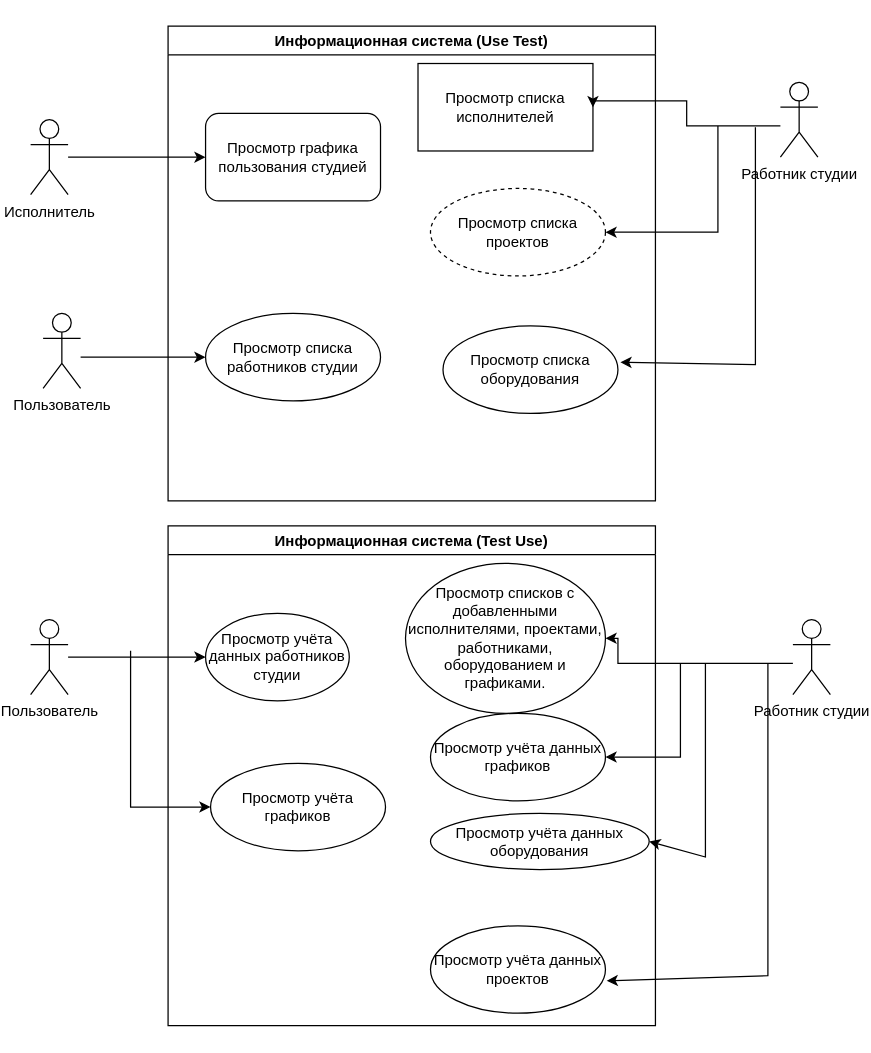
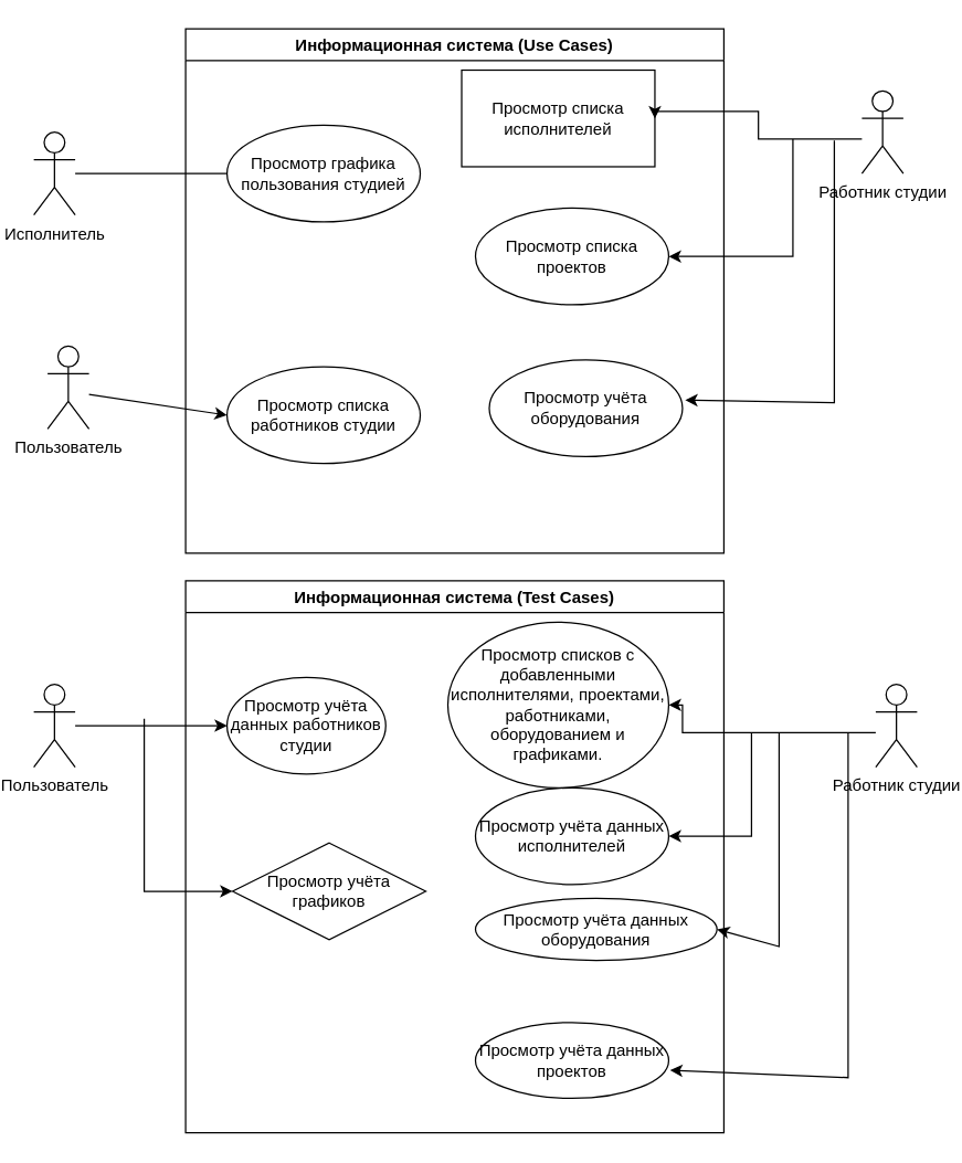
  <mxCell id="0" />
  <mxCell id="1" parent="0" />
- <mxCell id="2" style="edgeStyle=orthogonalEdgeStyle;rounded=0;orthogonalLoop=1;jettySize=auto;html=1;entryX=0;entryY=0.5;entryDx=0;entryDy=0;" parent="1" source="3" target="7" edge="1"><mxGeometry relative="1" as="geometry" /></mxCell>
+ <mxCell id="2" style="edgeStyle=orthogonalEdgeStyle;rounded=0;orthogonalLoop=1;jettySize=auto;html=1;entryX=0;entryY=0.5;entryDx=0;entryDy=0;endArrow=none;" parent="1" source="3" target="7" edge="1"><mxGeometry relative="1" as="geometry" /></mxCell>
  <mxCell id="3" value="Исполнитель" style="shape=umlActor;verticalLabelPosition=bottom;verticalAlign=top;html=1;outlineConnect=0;" parent="1" vertex="1"><mxGeometry x="20" y="95" width="30" height="60" as="geometry" /></mxCell>
- <mxCell id="4" value="Информационная система (Use Test)" style="swimlane;" parent="1" vertex="1"><mxGeometry x="130" y="20" width="390" height="380" as="geometry"><mxRectangle x="214" y="220" width="190" height="23" as="alternateBounds" /></mxGeometry></mxCell>
- <mxCell id="5" value="Просмотр списка работников студии" style="ellipse;whiteSpace=wrap;html=1;" parent="4" vertex="1"><mxGeometry x="30" y="230" width="140" height="70" as="geometry" /></mxCell>
- <mxCell id="6" value="Просмотр списка оборудования" style="ellipse;whiteSpace=wrap;html=1;" parent="4" vertex="1"><mxGeometry x="220" y="240" width="140" height="70" as="geometry" /></mxCell>
- <mxCell id="7" value="Просмотр графика пользования студией" style="whiteSpace=wrap;html=1;rounded=1;" parent="4" vertex="1"><mxGeometry x="30" y="70" width="140" height="70" as="geometry" /></mxCell>
+ <mxCell id="4" value="Информационная система (Use Cases)" style="swimlane;" parent="1" vertex="1"><mxGeometry x="130" y="20" width="390" height="380" as="geometry"><mxRectangle x="214" y="220" width="190" height="23" as="alternateBounds" /></mxGeometry></mxCell>
+ <mxCell id="5" value="Просмотр списка работников студии" style="ellipse;whiteSpace=wrap;html=1;" parent="4" vertex="1"><mxGeometry x="30" y="245" width="140" height="70" as="geometry" /></mxCell>
+ <mxCell id="6" value="Просмотр учёта оборудования" style="ellipse;whiteSpace=wrap;html=1;" parent="4" vertex="1"><mxGeometry x="220" y="240" width="140" height="70" as="geometry" /></mxCell>
+ <mxCell id="7" value="Просмотр графика пользования студией" style="ellipse;whiteSpace=wrap;html=1;" parent="4" vertex="1"><mxGeometry x="30" y="70" width="140" height="70" as="geometry" /></mxCell>
  <mxCell id="8" value="Просмотр списка исполнителей" style="whiteSpace=wrap;html=1;rounded=0;" parent="4" vertex="1"><mxGeometry x="200" y="30" width="140" height="70" as="geometry" /></mxCell>
- <mxCell id="9" value="Просмотр списка проектов" style="ellipse;whiteSpace=wrap;html=1;dashed=1;" parent="4" vertex="1"><mxGeometry x="210" y="130" width="140" height="70" as="geometry" /></mxCell>
+ <mxCell id="9" value="Просмотр списка проектов" style="ellipse;whiteSpace=wrap;html=1;" parent="4" vertex="1"><mxGeometry x="210" y="130" width="140" height="70" as="geometry" /></mxCell>
  <mxCell id="10" value="" style="endArrow=classic;html=1;rounded=0;entryX=0;entryY=0.5;entryDx=0;entryDy=0;" parent="1" target="5" edge="1"><mxGeometry width="50" height="50" relative="1" as="geometry"><mxPoint x="60" y="285" as="sourcePoint" /><mxPoint x="140" y="180" as="targetPoint" /><Array as="points" /></mxGeometry></mxCell>
  <mxCell id="11" style="edgeStyle=orthogonalEdgeStyle;rounded=0;orthogonalLoop=1;jettySize=auto;html=1;entryX=1;entryY=0.5;entryDx=0;entryDy=0;" parent="1" source="12" target="8" edge="1"><mxGeometry relative="1" as="geometry"><Array as="points"><mxPoint x="545" y="100" /><mxPoint x="545" y="80" /><mxPoint x="470" y="80" /></Array></mxGeometry></mxCell>
  <mxCell id="12" value="Работник студии" style="shape=umlActor;verticalLabelPosition=bottom;verticalAlign=top;html=1;" parent="1" vertex="1"><mxGeometry x="620" y="65" width="30" height="60" as="geometry" /></mxCell>
  <mxCell id="13" value="Пользователь" style="shape=umlActor;verticalLabelPosition=bottom;verticalAlign=top;html=1;outlineConnect=0;" parent="1" vertex="1"><mxGeometry x="20" y="495" width="30" height="60" as="geometry" /></mxCell>
- <mxCell id="14" value="Информационная система (Test Use)" style="swimlane;" parent="1" vertex="1"><mxGeometry x="130" y="420" width="390" height="400" as="geometry"><mxRectangle x="214" y="220" width="190" height="23" as="alternateBounds" /></mxGeometry></mxCell>
+ <mxCell id="14" value="Информационная система (Test Cases)" style="swimlane;" parent="1" vertex="1"><mxGeometry x="130" y="420" width="390" height="400" as="geometry"><mxRectangle x="214" y="220" width="190" height="23" as="alternateBounds" /></mxGeometry></mxCell>
  <mxCell id="15" value="Просмотр учёта данных работников студии" style="ellipse;whiteSpace=wrap;html=1;" parent="14" vertex="1"><mxGeometry x="30" y="70" width="115" height="70" as="geometry" /></mxCell>
  <mxCell id="16" value="Просмотр учёта данных оборудования" style="ellipse;whiteSpace=wrap;html=1;" parent="14" vertex="1"><mxGeometry x="210" y="230" width="175" height="45" as="geometry" /></mxCell>
  <mxCell id="17" value="Просмотр списков с добавленными исполнителями, проектами, работниками, оборудованием и графиками." style="ellipse;whiteSpace=wrap;html=1;" parent="14" vertex="1"><mxGeometry x="190" y="30" width="160" height="120" as="geometry" /></mxCell>
- <mxCell id="18" value="Просмотр учёта данных графиков" style="ellipse;whiteSpace=wrap;html=1;" parent="14" vertex="1"><mxGeometry x="210" y="150" width="140" height="70" as="geometry" /></mxCell>
- <mxCell id="19" value="Просмотр учёта данных проектов" style="ellipse;whiteSpace=wrap;html=1;" parent="14" vertex="1"><mxGeometry x="210" y="320" width="140" height="70" as="geometry" /></mxCell>
+ <mxCell id="18" value="Просмотр учёта данных исполнителей" style="ellipse;whiteSpace=wrap;html=1;" parent="14" vertex="1"><mxGeometry x="210" y="150" width="140" height="70" as="geometry" /></mxCell>
+ <mxCell id="19" value="Просмотр учёта данных проектов" style="ellipse;whiteSpace=wrap;html=1;" parent="14" vertex="1"><mxGeometry x="210" y="320" width="140" height="55" as="geometry" /></mxCell>
  <mxCell id="20" value="" style="endArrow=classic;html=1;rounded=0;entryX=1;entryY=0.5;entryDx=0;entryDy=0;" parent="14" target="16" edge="1"><mxGeometry width="50" height="50" relative="1" as="geometry"><mxPoint x="430" y="110" as="sourcePoint" /><mxPoint x="220" y="45" as="targetPoint" /><Array as="points"><mxPoint x="430" y="265" /></Array></mxGeometry></mxCell>
- <mxCell id="21" value="Просмотр учёта графиков" style="ellipse;whiteSpace=wrap;html=1;" vertex="1" parent="14"><mxGeometry x="34" y="190" width="140" height="70" as="geometry" /></mxCell>
+ <mxCell id="21" value="Просмотр учёта графиков" style="rhombus;whiteSpace=wrap;html=1;" vertex="1" parent="14"><mxGeometry x="34" y="190" width="140" height="70" as="geometry" /></mxCell>
  <mxCell id="22" value="" style="endArrow=classic;html=1;rounded=0;entryX=0;entryY=0.5;entryDx=0;entryDy=0;" parent="1" source="13" target="15" edge="1"><mxGeometry width="50" height="50" relative="1" as="geometry"><mxPoint x="260" y="770" as="sourcePoint" /><mxPoint x="140" y="720" as="targetPoint" /><Array as="points" /></mxGeometry></mxCell>
  <mxCell id="23" style="edgeStyle=orthogonalEdgeStyle;rounded=0;orthogonalLoop=1;jettySize=auto;html=1;entryX=1;entryY=0.5;entryDx=0;entryDy=0;" parent="1" source="24" target="17" edge="1"><mxGeometry relative="1" as="geometry"><Array as="points"><mxPoint x="490" y="530" /></Array></mxGeometry></mxCell>
  <mxCell id="24" value="Работник студии" style="shape=umlActor;verticalLabelPosition=bottom;verticalAlign=top;html=1;" parent="1" vertex="1"><mxGeometry x="630" y="495" width="30" height="60" as="geometry" /></mxCell>
  <mxCell id="25" value="" style="endArrow=classic;html=1;rounded=0;entryX=1;entryY=0.5;entryDx=0;entryDy=0;" parent="1" target="9" edge="1"><mxGeometry width="50" height="50" relative="1" as="geometry"><mxPoint x="570" y="100" as="sourcePoint" /><mxPoint x="340" y="310" as="targetPoint" /><Array as="points"><mxPoint x="570" y="110" /><mxPoint x="570" y="185" /></Array></mxGeometry></mxCell>
  <mxCell id="26" value="" style="endArrow=classic;html=1;rounded=0;entryX=1.014;entryY=0.4;entryDx=0;entryDy=0;entryPerimeter=0;" parent="1" edge="1"><mxGeometry width="50" height="50" relative="1" as="geometry"><mxPoint x="600" y="101" as="sourcePoint" /><mxPoint x="491.96" y="289" as="targetPoint" /><Array as="points"><mxPoint x="600" y="291" /></Array></mxGeometry></mxCell>
  <mxCell id="27" value="" style="endArrow=classic;html=1;rounded=0;entryX=1;entryY=0.5;entryDx=0;entryDy=0;" parent="1" target="18" edge="1"><mxGeometry width="50" height="50" relative="1" as="geometry"><mxPoint x="540" y="530" as="sourcePoint" /><mxPoint x="340" y="410" as="targetPoint" /><Array as="points"><mxPoint x="540" y="605" /></Array></mxGeometry></mxCell>
  <mxCell id="28" value="" style="endArrow=classic;html=1;rounded=0;entryX=1.007;entryY=0.629;entryDx=0;entryDy=0;entryPerimeter=0;" parent="1" target="19" edge="1"><mxGeometry width="50" height="50" relative="1" as="geometry"><mxPoint x="610" y="530" as="sourcePoint" /><mxPoint x="500" y="780" as="targetPoint" /><Array as="points"><mxPoint x="610" y="780" /></Array></mxGeometry></mxCell>
  <mxCell id="29" value="Пользователь" style="shape=umlActor;verticalLabelPosition=bottom;verticalAlign=top;html=1;outlineConnect=0;" parent="1" vertex="1"><mxGeometry x="30" y="250" width="30" height="60" as="geometry" /></mxCell>
  <mxCell id="30" value="" style="endArrow=classic;html=1;rounded=0;entryX=0;entryY=0.5;entryDx=0;entryDy=0;" edge="1" parent="1" target="21"><mxGeometry width="50" height="50" relative="1" as="geometry"><mxPoint x="100" y="520" as="sourcePoint" /><mxPoint x="390" y="430" as="targetPoint" /><Array as="points"><mxPoint x="100" y="645" /></Array></mxGeometry></mxCell>
